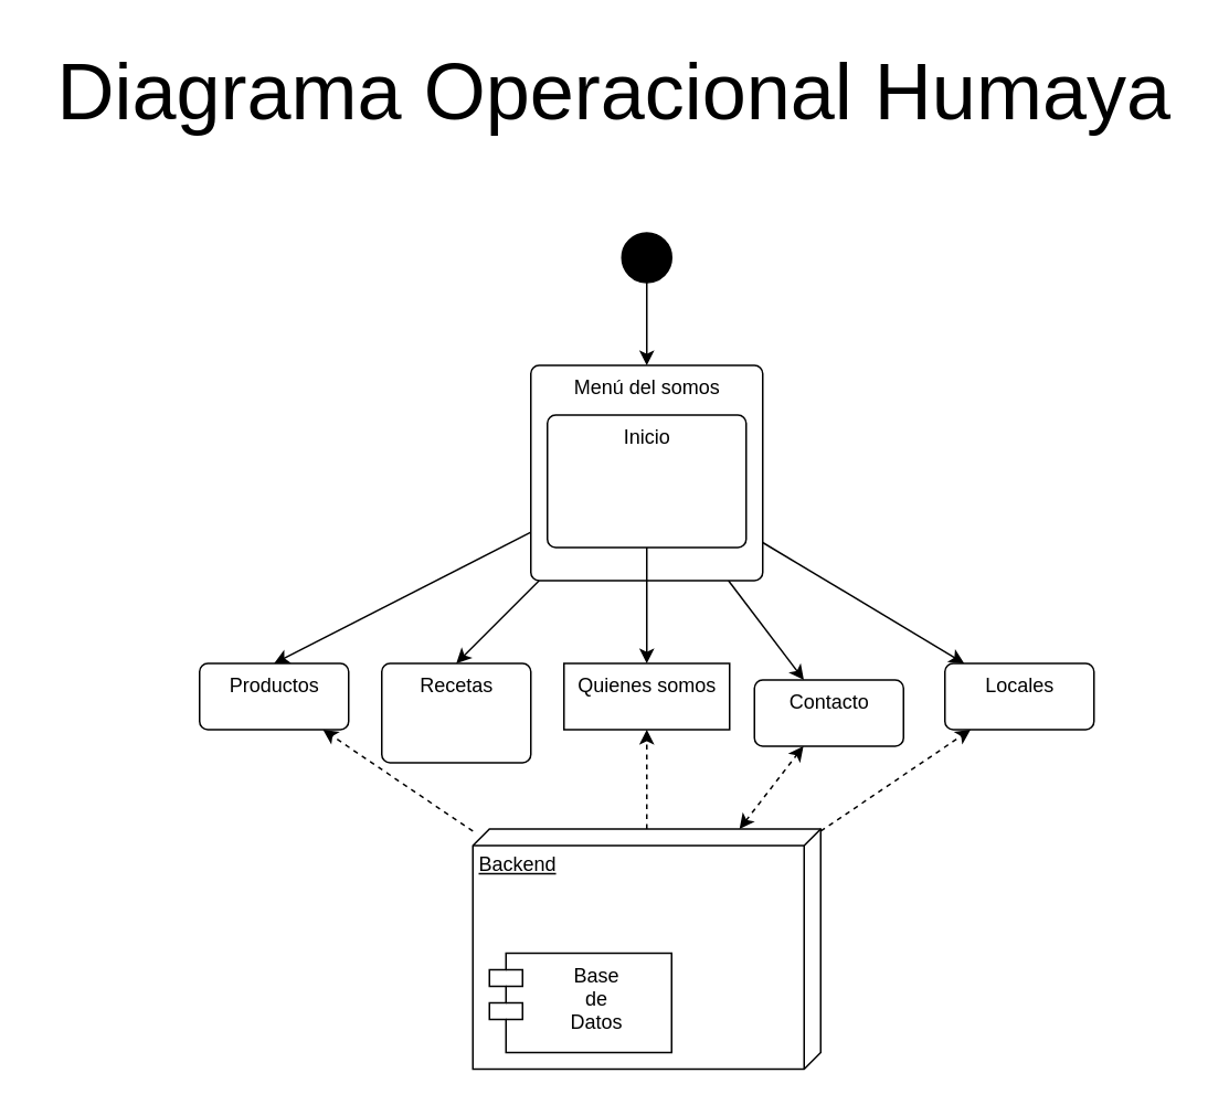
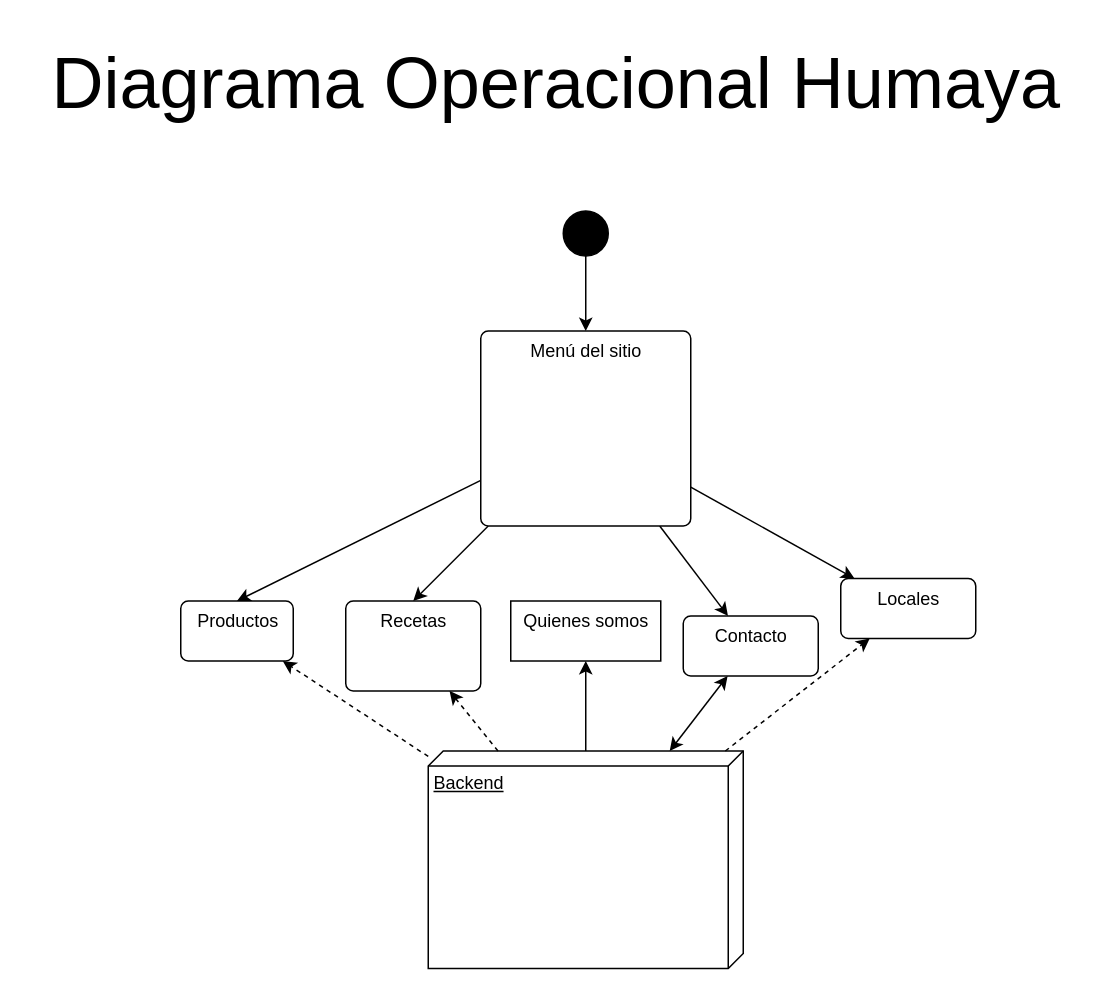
  <mxCell id="0" />
  <mxCell id="1" parent="0" />
  <mxCell id="2" style="edgeStyle=orthogonalEdgeStyle;rounded=0;orthogonalLoop=1;jettySize=auto;html=1;exitX=0.5;exitY=1;exitDx=0;exitDy=0;fontSize=12;" edge="1" parent="1" source="3" target="9"><mxGeometry relative="1" as="geometry" /></mxCell>
  <mxCell id="3" value="" style="ellipse;fillColor=strokeColor;" vertex="1" parent="1"><mxGeometry x="375" y="140" width="30" height="30" as="geometry" /></mxCell>
  <mxCell id="4" value="&lt;font style=&quot;font-size: 48px;&quot;&gt;Diagrama Operacional Humaya&lt;/font&gt;" style="text;html=1;align=center;verticalAlign=middle;resizable=0;points=[];autosize=1;strokeColor=none;fillColor=none;" vertex="1" parent="1"><mxGeometry x="20" y="20" width="700" height="70" as="geometry" /></mxCell>
  <mxCell id="5" style="rounded=0;orthogonalLoop=1;jettySize=auto;html=1;entryX=0.5;entryY=0;entryDx=0;entryDy=0;fontSize=12;" edge="1" parent="1" source="9" target="13"><mxGeometry relative="1" as="geometry" /></mxCell>
  <mxCell id="6" style="edgeStyle=none;rounded=0;orthogonalLoop=1;jettySize=auto;html=1;entryX=0.5;entryY=0;entryDx=0;entryDy=0;fontSize=12;" edge="1" parent="1" source="9" target="14"><mxGeometry relative="1" as="geometry" /></mxCell>
  <mxCell id="7" style="edgeStyle=none;rounded=0;orthogonalLoop=1;jettySize=auto;html=1;fontSize=12;" edge="1" parent="1" source="9" target="12"><mxGeometry relative="1" as="geometry" /></mxCell>
  <mxCell id="8" style="edgeStyle=none;rounded=0;orthogonalLoop=1;jettySize=auto;html=1;fontSize=12;" edge="1" parent="1" source="9" target="16"><mxGeometry relative="1" as="geometry" /></mxCell>
- <mxCell id="9" value="Menú del somos" style="html=1;align=center;verticalAlign=top;rounded=1;absoluteArcSize=1;arcSize=10;dashed=0;fontSize=12;" vertex="1" parent="1"><mxGeometry x="320" y="220" width="140" height="130" as="geometry" /></mxCell>
- <mxCell id="10" style="edgeStyle=none;rounded=0;orthogonalLoop=1;jettySize=auto;html=1;fontSize=12;" edge="1" parent="1" source="11" target="15"><mxGeometry relative="1" as="geometry" /></mxCell>
- <mxCell id="11" value="Inicio" style="html=1;align=center;verticalAlign=top;rounded=1;absoluteArcSize=1;arcSize=10;dashed=0;fontSize=12;" vertex="1" parent="1"><mxGeometry x="330" y="250" width="120" height="80" as="geometry" /></mxCell>
+ <mxCell id="9" value="Menú del sitio" style="html=1;align=center;verticalAlign=top;rounded=1;absoluteArcSize=1;arcSize=10;dashed=0;fontSize=12;" vertex="1" parent="1"><mxGeometry x="320" y="220" width="140" height="130" as="geometry" /></mxCell>
  <mxCell id="12" value="Contacto" style="html=1;align=center;verticalAlign=top;rounded=1;absoluteArcSize=1;arcSize=10;dashed=0;fontSize=12;" vertex="1" parent="1"><mxGeometry x="455" y="410" width="90" height="40" as="geometry" /></mxCell>
- <mxCell id="13" value="Productos" style="html=1;align=center;verticalAlign=top;rounded=1;absoluteArcSize=1;arcSize=10;dashed=0;fontSize=12;" vertex="1" parent="1"><mxGeometry x="120" y="400" width="90" height="40" as="geometry" /></mxCell>
+ <mxCell id="13" value="Productos" style="html=1;align=center;verticalAlign=top;rounded=1;absoluteArcSize=1;arcSize=10;dashed=0;fontSize=12;" vertex="1" parent="1"><mxGeometry x="120" y="400" width="75" height="40" as="geometry" /></mxCell>
  <mxCell id="14" value="Recetas" style="html=1;align=center;verticalAlign=top;rounded=1;absoluteArcSize=1;arcSize=10;dashed=0;fontSize=12;" vertex="1" parent="1"><mxGeometry x="230" y="400" width="90" height="60" as="geometry" /></mxCell>
  <mxCell id="15" value="Quienes somos" style="html=1;align=center;verticalAlign=top;absoluteArcSize=1;arcSize=10;dashed=0;fontSize=12;rounded=0;" vertex="1" parent="1"><mxGeometry x="340" y="400" width="100" height="40" as="geometry" /></mxCell>
- <mxCell id="16" value="Locales" style="html=1;align=center;verticalAlign=top;rounded=1;absoluteArcSize=1;arcSize=10;dashed=0;fontSize=12;" vertex="1" parent="1"><mxGeometry x="570" y="400" width="90" height="40" as="geometry" /></mxCell>
+ <mxCell id="16" value="Locales" style="html=1;align=center;verticalAlign=top;rounded=1;absoluteArcSize=1;arcSize=10;dashed=0;fontSize=12;" vertex="1" parent="1"><mxGeometry x="560" y="385" width="90" height="40" as="geometry" /></mxCell>
  <mxCell id="17" value="" style="group" vertex="1" connectable="0" parent="1"><mxGeometry x="285" y="500" width="210" height="145" as="geometry" /></mxCell>
  <mxCell id="18" value="Backend" style="verticalAlign=top;align=left;spacingTop=8;spacingLeft=2;spacingRight=12;shape=cube;size=10;direction=south;fontStyle=4;html=1;fontSize=12;" vertex="1" parent="17"><mxGeometry width="210" height="145" as="geometry" /></mxCell>
- <mxCell id="19" value="Base&#10;de&#10;Datos" style="shape=module;align=left;spacingLeft=20;align=center;verticalAlign=top;fontSize=12;" vertex="1" parent="17"><mxGeometry x="10" y="75" width="110" height="60" as="geometry" /></mxCell>
  <mxCell id="20" style="edgeStyle=none;rounded=0;orthogonalLoop=1;jettySize=auto;html=1;dashed=1;fontSize=12;" edge="1" parent="1" source="18" target="13"><mxGeometry relative="1" as="geometry" /></mxCell>
- <mxCell id="22" style="edgeStyle=none;rounded=0;orthogonalLoop=1;jettySize=auto;html=1;dashed=1;fontSize=12;" edge="1" parent="1" source="18" target="15"><mxGeometry relative="1" as="geometry" /></mxCell>
- <mxCell id="23" style="edgeStyle=none;rounded=0;orthogonalLoop=1;jettySize=auto;html=1;dashed=1;fontSize=12;startArrow=classic;startFill=1;" edge="1" parent="1" source="18" target="12"><mxGeometry relative="1" as="geometry" /></mxCell>
+ <mxCell id="21" style="edgeStyle=none;rounded=0;orthogonalLoop=1;jettySize=auto;html=1;dashed=1;fontSize=12;" edge="1" parent="1" source="18" target="14"><mxGeometry relative="1" as="geometry" /></mxCell>
+ <mxCell id="22" style="edgeStyle=none;rounded=0;orthogonalLoop=1;jettySize=auto;html=1;dashed=0;fontSize=12;" edge="1" parent="1" source="18" target="15"><mxGeometry relative="1" as="geometry" /></mxCell>
+ <mxCell id="23" style="edgeStyle=none;rounded=0;orthogonalLoop=1;jettySize=auto;html=1;dashed=0;fontSize=12;startArrow=classic;startFill=1;" edge="1" parent="1" source="18" target="12"><mxGeometry relative="1" as="geometry" /></mxCell>
  <mxCell id="24" style="edgeStyle=none;rounded=0;orthogonalLoop=1;jettySize=auto;html=1;dashed=1;fontSize=12;" edge="1" parent="1" source="18" target="16"><mxGeometry relative="1" as="geometry" /></mxCell>
